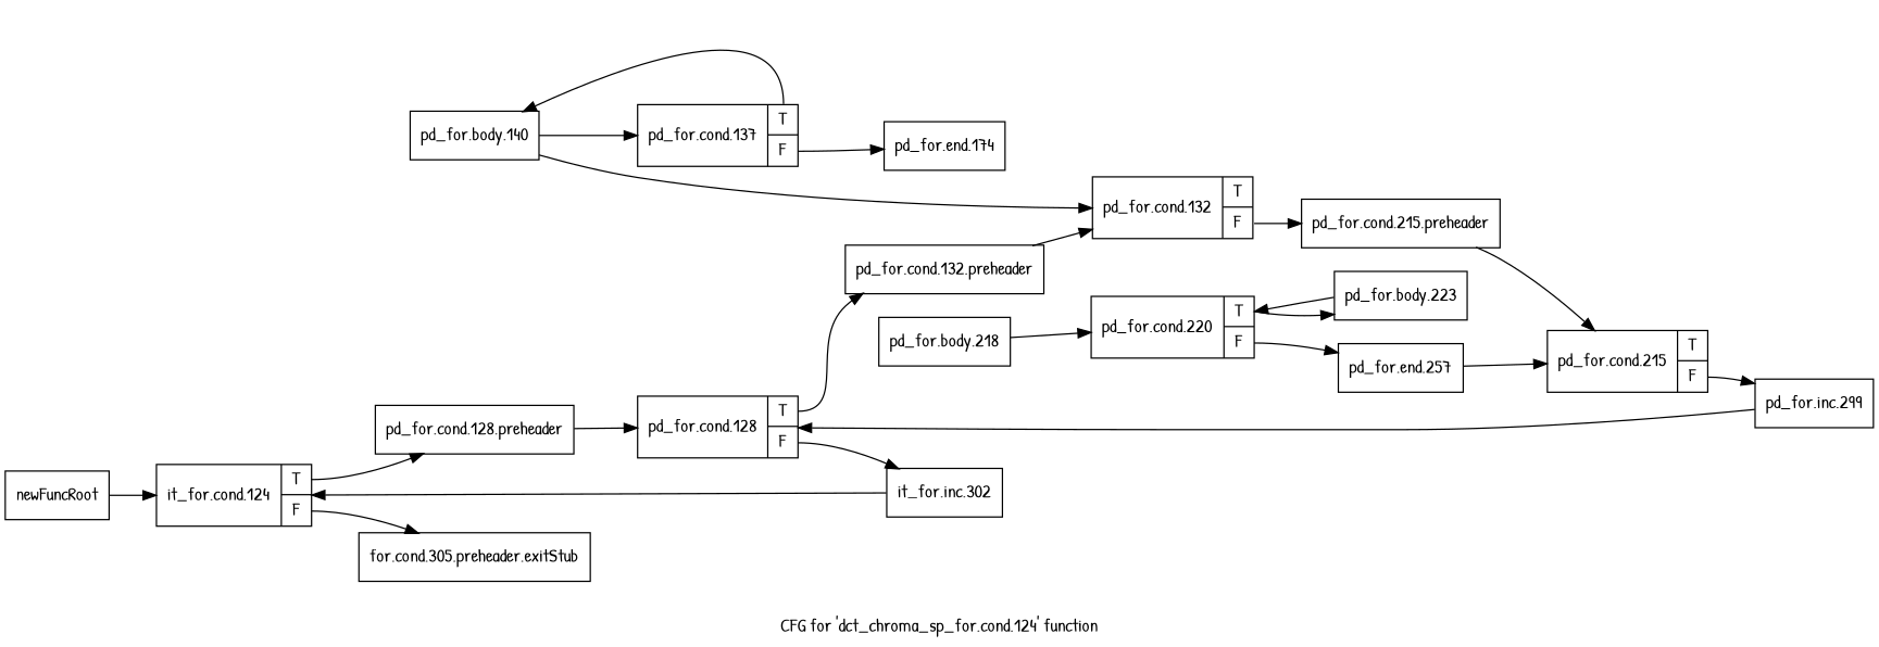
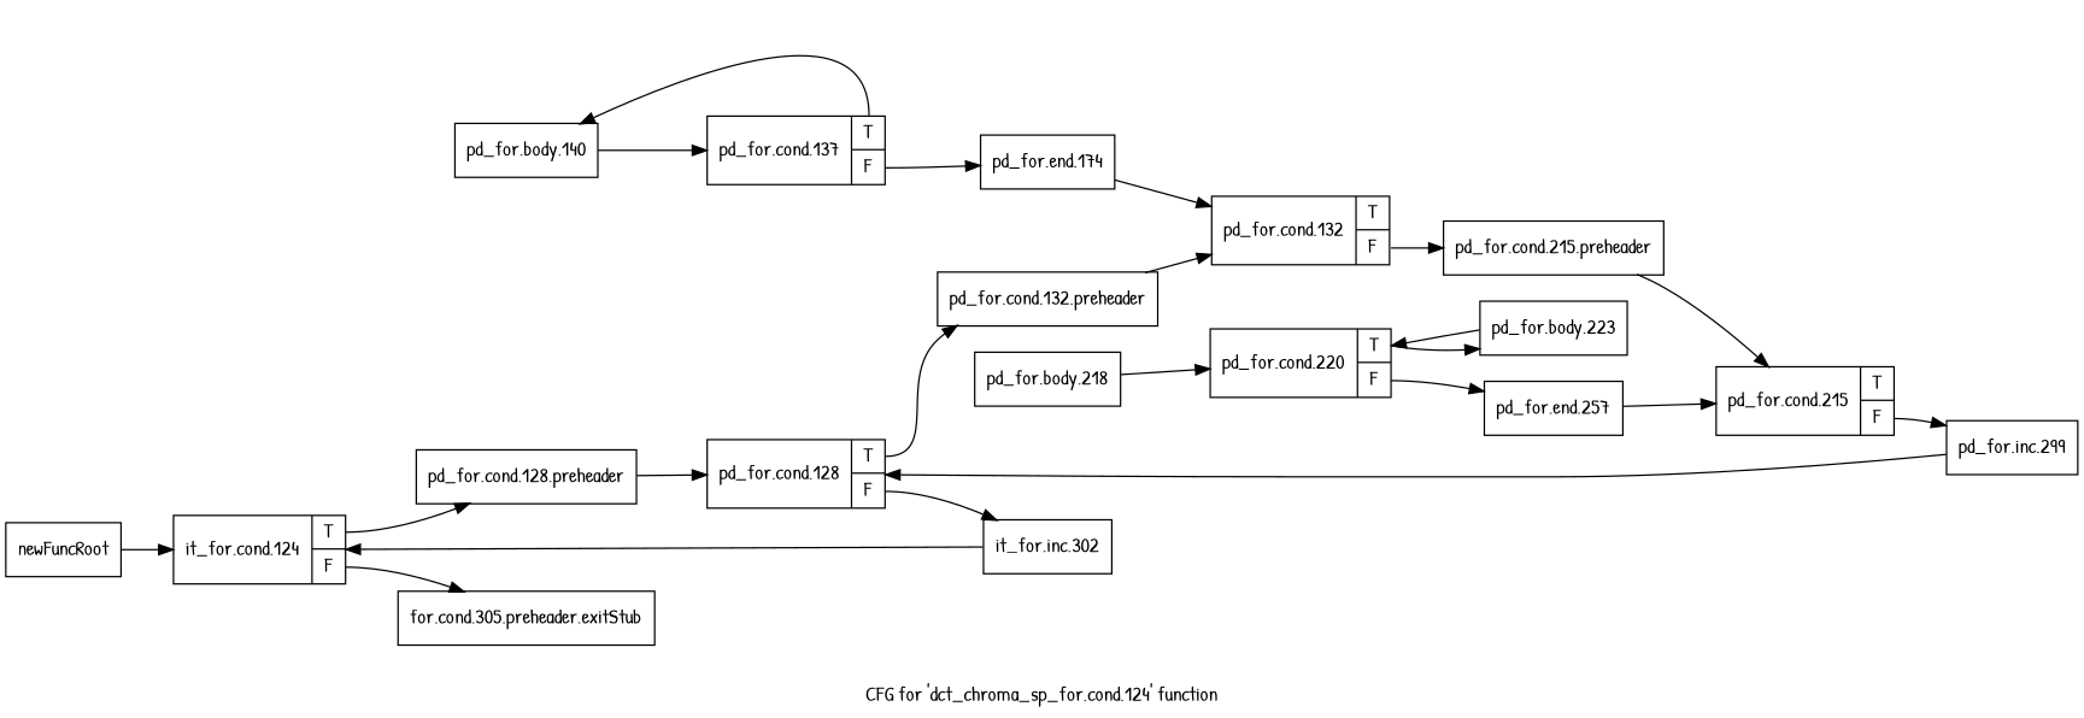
  digraph {
    fontname="Patrick Hand"
    label="CFG for 'dct_chroma_sp_for.cond.124' function"
    rankdir=LR
    node [fontname="Patrick Hand" shape=record]
    edge [fontname="Patrick Hand"]
    n1 [label="{newFuncRoot}"]
    n2 [label="{it_for.cond.124|{<s0>T|<s1>F}}"]
    n3 [label="{for.cond.305.preheader.exitStub}"]
    n4 [label="{pd_for.cond.128.preheader}"]
    n5 [label="{pd_for.cond.128|{<s0>T|<s1>F}}"]
    n6 [label="{pd_for.cond.132.preheader}"]
    n7 [label="{it_for.inc.302}"]
    n8 [label="{pd_for.cond.132|{<s0>T|<s1>F}}"]
    n9 [label="{pd_for.cond.215.preheader}"]
    n10 [label="{pd_for.cond.215|{<s0>T|<s1>F}}"]
    n11 [label="{pd_for.cond.137|{<s0>T|<s1>F}}"]
    n12 [label="{pd_for.body.140}"]
    n13 [label="{pd_for.end.174}"]
    n14 [label="{pd_for.inc.299}"]
    n15 [label="{pd_for.body.218}"]
    n16 [label="{pd_for.cond.220|{<s0>T|<s1>F}}"]
    n17 [label="{pd_for.body.223}"]
    n18 [label="{pd_for.end.257}"]
    n1 -> n2
    n2 -> n3 [tailport=s1]
    n2 -> n4 [tailport=s0]
    n4 -> n5
    n5 -> n6 [tailport=s0]
    n5 -> n7 [tailport=s1]
    n6 -> n8
    n7 -> n2
    n8 -> n9 [tailport=s1]
    n9 -> n10
    n10 -> n14 [tailport=s1]
    n11 -> n12 [tailport=s0]
    n11 -> n13 [tailport=s1]
    n12 -> n11
-   n12 -> n8
+   n13 -> n8
    n14 -> n5
    n15 -> n16
    n16 -> n17 [tailport=s0]
    n16 -> n18 [tailport=s1]
    n17 -> n16
    n18 -> n10
  }
